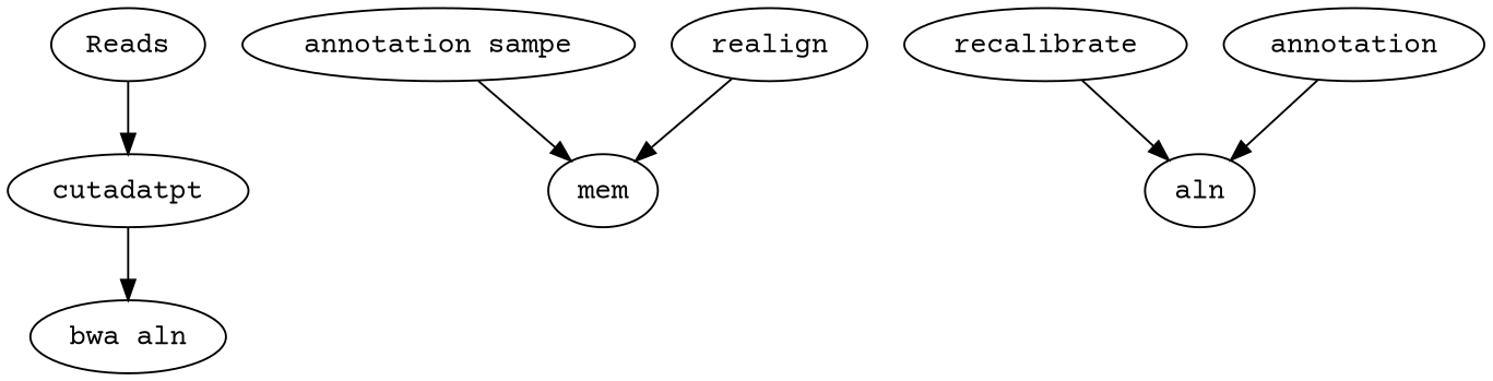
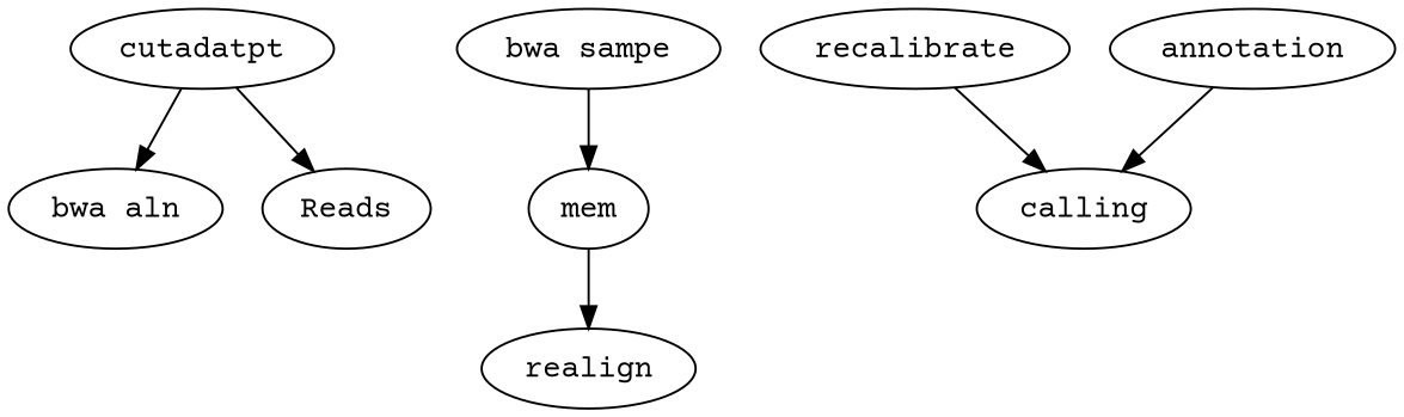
  digraph {
    fontname="Courier Prime"
    node [fontname="Courier Prime"]
    edge [fontname="Courier Prime"]
    n1 [label="bwa aln"]
-   n2 [label="annotation sampe"]
+   n2 [label="bwa sampe"]
    n3 [label=mem]
    realign
    Reads
    cutadatpt
    recalibrate
-   calling [label=aln]
+   calling
    annotation
    n2 -> n3
-   realign -> n3
-   Reads -> cutadatpt
+   n3 -> realign
+   cutadatpt -> Reads
    cutadatpt -> n1
    recalibrate -> calling
    annotation -> calling
  }
